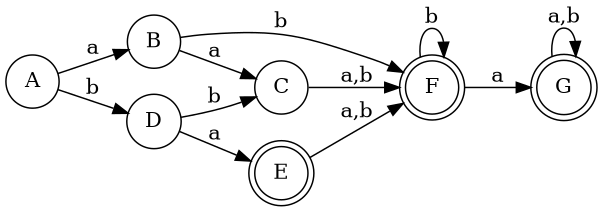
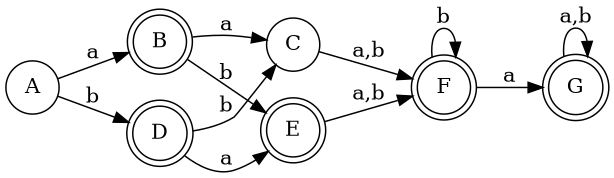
  digraph {
    rankdir=LR
    node [shape=doublecircle]
    C [shape=circle]
-   B [shape=circle]
+   B
    E
    F
-   D [shape=circle]
+   D
    G
    A [shape=circle]
    C -> F [label="a,b"]
    B -> C [label=a]
-   B -> F [label=b]
+   B -> E [label=b]
    E -> F [label="a,b"]
    F -> F [label=b]
    F -> G [label=a]
    D -> C [label=b]
    D -> E [label=a]
    G -> G [label="a,b"]
    A -> B [label=a]
    A -> D [label=b]
  }
